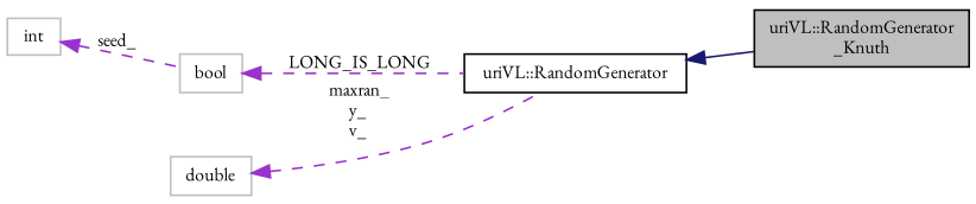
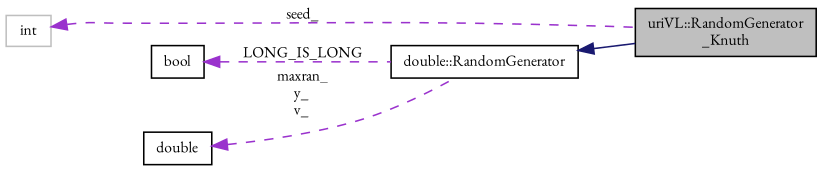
  digraph {
    fontname="EB Garamond"
    rankdir=LR
    node [color=grey75 fillcolor=white fontname="EB Garamond" fontsize=10 shape=record style=filled]
    edge [color=darkorchid3 dir=back fontname="EB Garamond" fontsize=10 labelfontname=Helvetica labelfontsize=10 style=dashed]
    n1 [color=black fillcolor=grey75 fontcolor=black height=0.2 label="uriVL::RandomGenerator\l_Knuth" width=0.4]
-   n2 [color=black height=0.2 label="uriVL::RandomGenerator" width=0.4]
-   n3 [height=0.2 label=bool width=0.4]
-   n4 [height=0.2 label=double width=0.4]
+   n2 [color=black height=0.2 label="double::RandomGenerator" width=0.4]
+   n3 [color=black height=0.2 label=bool width=0.4]
+   n4 [color=black height=0.2 label=double width=0.4]
    n5 [height=0.2 label=int width=0.4]
    n2 -> n1 [color=midnightblue style=solid]
    n3 -> n2 [label=" LONG_IS_LONG"]
    n4 -> n2 [label=" maxran_\ny_\nv_"]
-   n5 -> n3 [label=" seed_"]
+   n5 -> n1 [label=" seed_"]
  }
